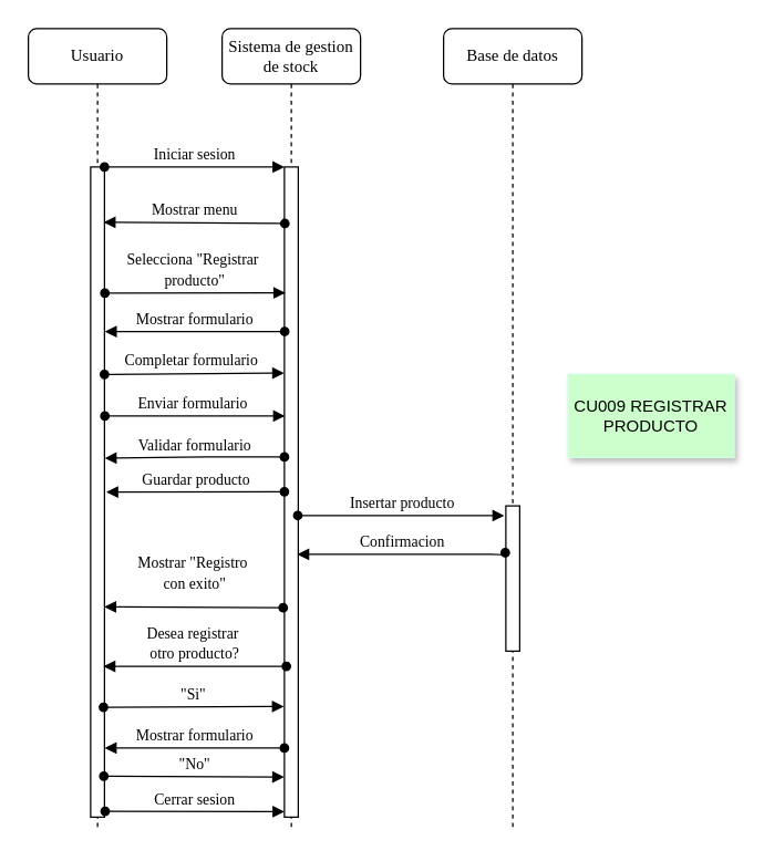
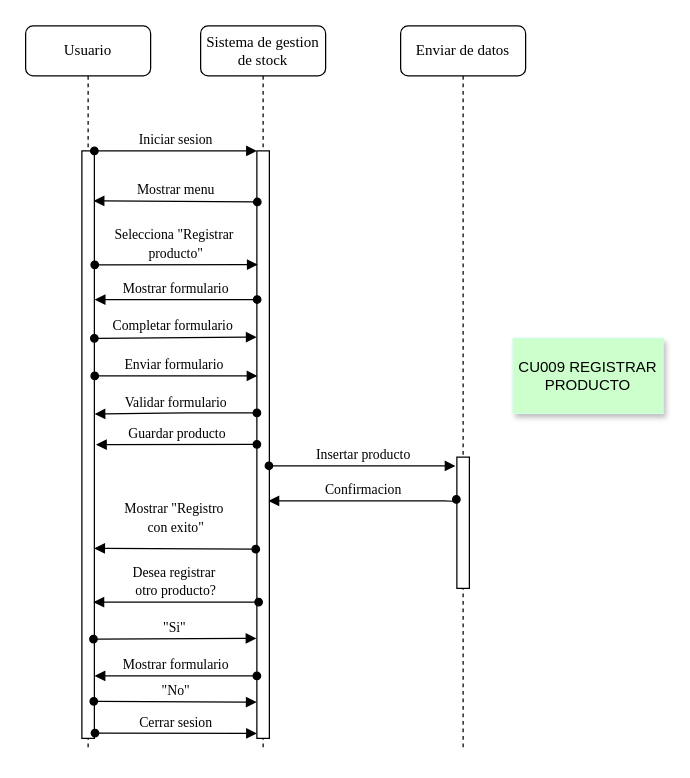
  <mxCell id="0" />
  <mxCell id="1" parent="0" />
  <mxCell id="2" value="Sistema de gestion de stock" style="shape=umlLifeline;perimeter=lifelinePerimeter;whiteSpace=wrap;html=1;container=1;collapsible=0;recursiveResize=0;outlineConnect=0;rounded=1;shadow=0;comic=0;labelBackgroundColor=none;strokeWidth=1;fontFamily=Verdana;fontSize=12;align=center;" parent="1" vertex="1"><mxGeometry x="160" y="20" width="100" height="580" as="geometry" /></mxCell>
  <mxCell id="3" value="" style="html=1;points=[];perimeter=orthogonalPerimeter;rounded=0;shadow=0;comic=0;labelBackgroundColor=none;strokeWidth=1;fontFamily=Verdana;fontSize=12;align=center;" parent="2" vertex="1"><mxGeometry x="45" y="100" width="10" height="470" as="geometry" /></mxCell>
- <mxCell id="4" value="Base de datos" style="shape=umlLifeline;perimeter=lifelinePerimeter;whiteSpace=wrap;html=1;container=1;collapsible=0;recursiveResize=0;outlineConnect=0;rounded=1;shadow=0;comic=0;labelBackgroundColor=none;strokeWidth=1;fontFamily=Verdana;fontSize=12;align=center;" parent="1" vertex="1"><mxGeometry x="320" y="20" width="100" height="580" as="geometry" /></mxCell>
+ <mxCell id="4" value="Enviar de datos" style="shape=umlLifeline;perimeter=lifelinePerimeter;whiteSpace=wrap;html=1;container=1;collapsible=0;recursiveResize=0;outlineConnect=0;rounded=1;shadow=0;comic=0;labelBackgroundColor=none;strokeWidth=1;fontFamily=Verdana;fontSize=12;align=center;" parent="1" vertex="1"><mxGeometry x="320" y="20" width="100" height="580" as="geometry" /></mxCell>
  <mxCell id="5" value="" style="html=1;points=[];perimeter=orthogonalPerimeter;rounded=0;shadow=0;comic=0;labelBackgroundColor=none;strokeWidth=1;fontFamily=Verdana;fontSize=12;align=center;" parent="4" vertex="1"><mxGeometry x="45" y="345" width="10" height="105" as="geometry" /></mxCell>
  <mxCell id="6" value="Usuario" style="shape=umlLifeline;perimeter=lifelinePerimeter;whiteSpace=wrap;html=1;container=1;collapsible=0;recursiveResize=0;outlineConnect=0;rounded=1;shadow=0;comic=0;labelBackgroundColor=none;strokeWidth=1;fontFamily=Verdana;fontSize=12;align=center;" parent="1" vertex="1"><mxGeometry x="20" y="20" width="100" height="580" as="geometry" /></mxCell>
  <mxCell id="7" value="" style="html=1;points=[];perimeter=orthogonalPerimeter;rounded=0;shadow=0;comic=0;labelBackgroundColor=none;strokeWidth=1;fontFamily=Verdana;fontSize=12;align=center;" parent="6" vertex="1"><mxGeometry x="45" y="100" width="10" height="470" as="geometry" /></mxCell>
  <mxCell id="8" value="&lt;font style=&quot;font-size: 11px;&quot;&gt;Iniciar sesion&lt;/font&gt;" style="html=1;verticalAlign=bottom;endArrow=block;entryX=0;entryY=0;labelBackgroundColor=none;fontFamily=Verdana;fontSize=12;edgeStyle=elbowEdgeStyle;elbow=vertical;startArrow=oval;startFill=1;" parent="1" source="7" target="3" edge="1"><mxGeometry relative="1" as="geometry"><mxPoint x="140" y="130" as="sourcePoint" /></mxGeometry></mxCell>
  <mxCell id="9" value="&lt;font style=&quot;font-size: 11px;&quot;&gt;Selecciona &quot;Registrar&amp;nbsp;&lt;/font&gt;&lt;div&gt;&lt;font style=&quot;font-size: 11px;&quot;&gt;producto&quot;&lt;/font&gt;&lt;/div&gt;" style="html=1;verticalAlign=bottom;endArrow=block;labelBackgroundColor=none;fontFamily=Verdana;fontSize=12;edgeStyle=elbowEdgeStyle;elbow=vertical;exitX=1.028;exitY=0.194;exitDx=0;exitDy=0;exitPerimeter=0;entryX=0.063;entryY=0.193;entryDx=0;entryDy=0;entryPerimeter=0;startArrow=oval;startFill=1;" edge="1" parent="1" source="7" target="3"><mxGeometry relative="1" as="geometry"><mxPoint x="75" y="211.15" as="sourcePoint" /><mxPoint x="204.58" y="210" as="targetPoint" /></mxGeometry></mxCell>
  <mxCell id="10" value="&lt;font style=&quot;font-size: 11px;&quot;&gt;Completar formulario&amp;nbsp;&lt;/font&gt;" style="html=1;verticalAlign=bottom;endArrow=block;labelBackgroundColor=none;fontFamily=Verdana;fontSize=12;edgeStyle=elbowEdgeStyle;elbow=vertical;exitX=0.998;exitY=0.319;exitDx=0;exitDy=0;exitPerimeter=0;entryX=-0.022;entryY=0.317;entryDx=0;entryDy=0;entryPerimeter=0;startArrow=oval;startFill=1;" edge="1" parent="1" source="7" target="3"><mxGeometry relative="1" as="geometry"><mxPoint x="80" y="271.15" as="sourcePoint" /><mxPoint x="200" y="270" as="targetPoint" /></mxGeometry></mxCell>
  <mxCell id="11" value="&lt;font style=&quot;font-size: 11px;&quot;&gt;Insertar producto&lt;/font&gt;" style="html=1;verticalAlign=bottom;endArrow=block;labelBackgroundColor=none;fontFamily=Verdana;fontSize=12;edgeStyle=elbowEdgeStyle;elbow=vertical;exitX=0.965;exitY=0.536;exitDx=0;exitDy=0;exitPerimeter=0;entryX=-0.113;entryY=0.06;entryDx=0;entryDy=0;entryPerimeter=0;startArrow=oval;startFill=1;" edge="1" parent="1" source="3" target="5"><mxGeometry relative="1" as="geometry"><mxPoint x="220" y="371.15" as="sourcePoint" /><mxPoint x="349.58" y="370" as="targetPoint" /></mxGeometry></mxCell>
  <mxCell id="12" value="&lt;font style=&quot;font-size: 11px;&quot;&gt;Confirmacion&lt;/font&gt;" style="html=1;verticalAlign=bottom;endArrow=block;entryX=0.93;entryY=0.597;labelBackgroundColor=none;fontFamily=Verdana;fontSize=12;edgeStyle=elbowEdgeStyle;elbow=vertical;entryDx=0;entryDy=0;entryPerimeter=0;exitX=-0.043;exitY=0.322;exitDx=0;exitDy=0;exitPerimeter=0;startArrow=oval;startFill=1;" edge="1" parent="1" source="5" target="3"><mxGeometry relative="1" as="geometry"><mxPoint x="355" y="400" as="sourcePoint" /><mxPoint x="230" y="400.44" as="targetPoint" /></mxGeometry></mxCell>
  <mxCell id="13" value="&lt;font style=&quot;font-size: 11px;&quot;&gt;Mostrar menu&lt;/font&gt;" style="html=1;verticalAlign=bottom;endArrow=block;entryX=0.944;entryY=0.085;labelBackgroundColor=none;fontFamily=Verdana;fontSize=12;edgeStyle=elbowEdgeStyle;elbow=vertical;entryDx=0;entryDy=0;entryPerimeter=0;exitX=0.033;exitY=0.087;exitDx=0;exitDy=0;exitPerimeter=0;startArrow=oval;startFill=1;" edge="1" parent="1" source="3" target="7"><mxGeometry relative="1" as="geometry"><mxPoint x="200" y="160" as="sourcePoint" /><mxPoint x="75" y="160.44" as="targetPoint" /></mxGeometry></mxCell>
  <mxCell id="14" value="&lt;font style=&quot;font-size: 11px;&quot;&gt;Mostrar formulario&lt;/font&gt;" style="html=1;verticalAlign=bottom;endArrow=block;labelBackgroundColor=none;fontFamily=Verdana;fontSize=12;edgeStyle=elbowEdgeStyle;elbow=vertical;exitX=0.021;exitY=0.253;exitDx=0;exitDy=0;exitPerimeter=0;entryX=1.03;entryY=0.255;entryDx=0;entryDy=0;entryPerimeter=0;startArrow=oval;startFill=1;" edge="1" parent="1" source="3" target="7"><mxGeometry relative="1" as="geometry"><mxPoint x="195" y="240" as="sourcePoint" /><mxPoint x="80" y="240" as="targetPoint" /></mxGeometry></mxCell>
  <mxCell id="15" value="&lt;font style=&quot;font-size: 11px;&quot;&gt;Enviar formulario&amp;nbsp;&lt;/font&gt;" style="html=1;verticalAlign=bottom;endArrow=block;labelBackgroundColor=none;fontFamily=Verdana;fontSize=12;edgeStyle=elbowEdgeStyle;elbow=vertical;exitX=1.029;exitY=0.383;exitDx=0;exitDy=0;exitPerimeter=0;entryX=0.044;entryY=0.382;entryDx=0;entryDy=0;entryPerimeter=0;startArrow=oval;startFill=1;" edge="1" parent="1" source="7" target="3"><mxGeometry relative="1" as="geometry"><mxPoint x="80" y="300" as="sourcePoint" /><mxPoint x="190" y="300" as="targetPoint" /></mxGeometry></mxCell>
  <mxCell id="16" value="&lt;font style=&quot;font-size: 11px;&quot;&gt;Validar formulario&lt;/font&gt;" style="html=1;verticalAlign=bottom;endArrow=block;entryX=1.019;entryY=0.448;labelBackgroundColor=none;fontFamily=Verdana;fontSize=12;edgeStyle=elbowEdgeStyle;elbow=horizontal;entryDx=0;entryDy=0;entryPerimeter=0;exitX=0.004;exitY=0.446;exitDx=0;exitDy=0;exitPerimeter=0;startArrow=oval;startFill=1;" edge="1" parent="1" source="3" target="7"><mxGeometry relative="1" as="geometry"><mxPoint x="200" y="330" as="sourcePoint" /><mxPoint x="80" y="330.44" as="targetPoint" /></mxGeometry></mxCell>
  <mxCell id="17" value="&lt;font style=&quot;font-size: 11px;&quot;&gt;Guardar producto&lt;/font&gt;" style="html=1;verticalAlign=bottom;endArrow=block;entryX=1.134;entryY=0.5;labelBackgroundColor=none;fontFamily=Verdana;fontSize=12;edgeStyle=elbowEdgeStyle;elbow=vertical;entryDx=0;entryDy=0;entryPerimeter=0;startArrow=oval;startFill=1;" edge="1" parent="1" target="7"><mxGeometry relative="1" as="geometry"><mxPoint x="205" y="354.78" as="sourcePoint" /><mxPoint x="80" y="355.22" as="targetPoint" /></mxGeometry></mxCell>
  <mxCell id="18" value="&lt;font style=&quot;font-size: 11px;&quot;&gt;Mostrar &quot;Registro&amp;nbsp;&lt;/font&gt;&lt;div&gt;&lt;font style=&quot;font-size: 11px;&quot;&gt;con exito&quot;&lt;/font&gt;&lt;/div&gt;" style="html=1;verticalAlign=bottom;endArrow=block;labelBackgroundColor=none;fontFamily=Verdana;fontSize=12;edgeStyle=elbowEdgeStyle;elbow=vertical;exitX=-0.09;exitY=0.678;exitDx=0;exitDy=0;exitPerimeter=0;entryX=0.993;entryY=0.675;entryDx=0;entryDy=0;entryPerimeter=0;startArrow=oval;startFill=1;" edge="1" parent="1" source="3" target="7"><mxGeometry x="-0.004" y="-8" relative="1" as="geometry"><mxPoint x="200" y="470" as="sourcePoint" /><mxPoint x="100" y="440" as="targetPoint" /><mxPoint as="offset" /></mxGeometry></mxCell>
  <mxCell id="19" value="&lt;font style=&quot;font-size: 11px;&quot;&gt;Desea registrar&amp;nbsp;&lt;/font&gt;&lt;div&gt;&lt;font style=&quot;font-size: 11px;&quot;&gt;otro producto?&lt;/font&gt;&lt;/div&gt;" style="html=1;verticalAlign=bottom;endArrow=block;entryX=0.929;entryY=0.768;labelBackgroundColor=none;fontFamily=Verdana;fontSize=12;edgeStyle=elbowEdgeStyle;elbow=vertical;entryDx=0;entryDy=0;entryPerimeter=0;exitX=0.14;exitY=0.768;exitDx=0;exitDy=0;exitPerimeter=0;startArrow=oval;startFill=1;" edge="1" parent="1" source="3" target="7"><mxGeometry relative="1" as="geometry"><mxPoint x="200" y="481" as="sourcePoint" /><mxPoint x="90" y="480.44" as="targetPoint" /></mxGeometry></mxCell>
  <mxCell id="20" value="&lt;font style=&quot;font-size: 11px;&quot;&gt;&quot;Si&quot;&lt;/font&gt;" style="html=1;verticalAlign=bottom;endArrow=block;labelBackgroundColor=none;fontFamily=Verdana;fontSize=12;edgeStyle=elbowEdgeStyle;elbow=vertical;exitX=0.929;exitY=0.831;exitDx=0;exitDy=0;exitPerimeter=0;entryX=-0.04;entryY=0.83;entryDx=0;entryDy=0;entryPerimeter=0;startArrow=oval;startFill=1;" edge="1" parent="1" source="7" target="3"><mxGeometry relative="1" as="geometry"><mxPoint x="85.42" y="511.15" as="sourcePoint" /><mxPoint x="200" y="510" as="targetPoint" /></mxGeometry></mxCell>
  <mxCell id="21" value="&lt;font style=&quot;font-size: 11px;&quot;&gt;Mostrar formulario&lt;/font&gt;" style="html=1;verticalAlign=bottom;endArrow=block;entryX=1.02;entryY=0.893;labelBackgroundColor=none;fontFamily=Verdana;fontSize=12;edgeStyle=elbowEdgeStyle;elbow=vertical;entryDx=0;entryDy=0;entryPerimeter=0;startArrow=oval;startFill=1;" edge="1" parent="1" target="7"><mxGeometry relative="1" as="geometry"><mxPoint x="205" y="540" as="sourcePoint" /><mxPoint x="80" y="540.44" as="targetPoint" /></mxGeometry></mxCell>
  <mxCell id="22" value="&lt;font style=&quot;font-size: 11px;&quot;&gt;&quot;No&quot;&lt;/font&gt;" style="html=1;verticalAlign=bottom;endArrow=block;labelBackgroundColor=none;fontFamily=Verdana;fontSize=12;edgeStyle=elbowEdgeStyle;elbow=vertical;exitX=0.951;exitY=0.937;exitDx=0;exitDy=0;exitPerimeter=0;entryX=-0.02;entryY=0.938;entryDx=0;entryDy=0;entryPerimeter=0;startArrow=oval;startFill=1;" edge="1" parent="1" source="7" target="3"><mxGeometry relative="1" as="geometry"><mxPoint x="75.42" y="561.15" as="sourcePoint" /><mxPoint x="205" y="560" as="targetPoint" /></mxGeometry></mxCell>
  <mxCell id="23" value="&lt;font style=&quot;font-size: 11px;&quot;&gt;Cerrar sesion&lt;/font&gt;" style="html=1;verticalAlign=bottom;endArrow=block;labelBackgroundColor=none;fontFamily=Verdana;fontSize=12;edgeStyle=elbowEdgeStyle;elbow=vertical;exitX=1.049;exitY=0.991;exitDx=0;exitDy=0;exitPerimeter=0;entryX=0;entryY=0.991;entryDx=0;entryDy=0;entryPerimeter=0;startArrow=oval;startFill=1;" edge="1" parent="1" source="7" target="3"><mxGeometry relative="1" as="geometry"><mxPoint x="75.42" y="591.15" as="sourcePoint" /><mxPoint x="205" y="590" as="targetPoint" /></mxGeometry></mxCell>
  <mxCell id="24" value="CU009 REGISTRAR PRODUCTO" style="rounded=0;whiteSpace=wrap;html=1;shadow=1;strokeColor=#CCFFE6;fillColor=#CCFFCC;" vertex="1" parent="1"><mxGeometry x="410" y="270" width="120" height="60" as="geometry" /></mxCell>
